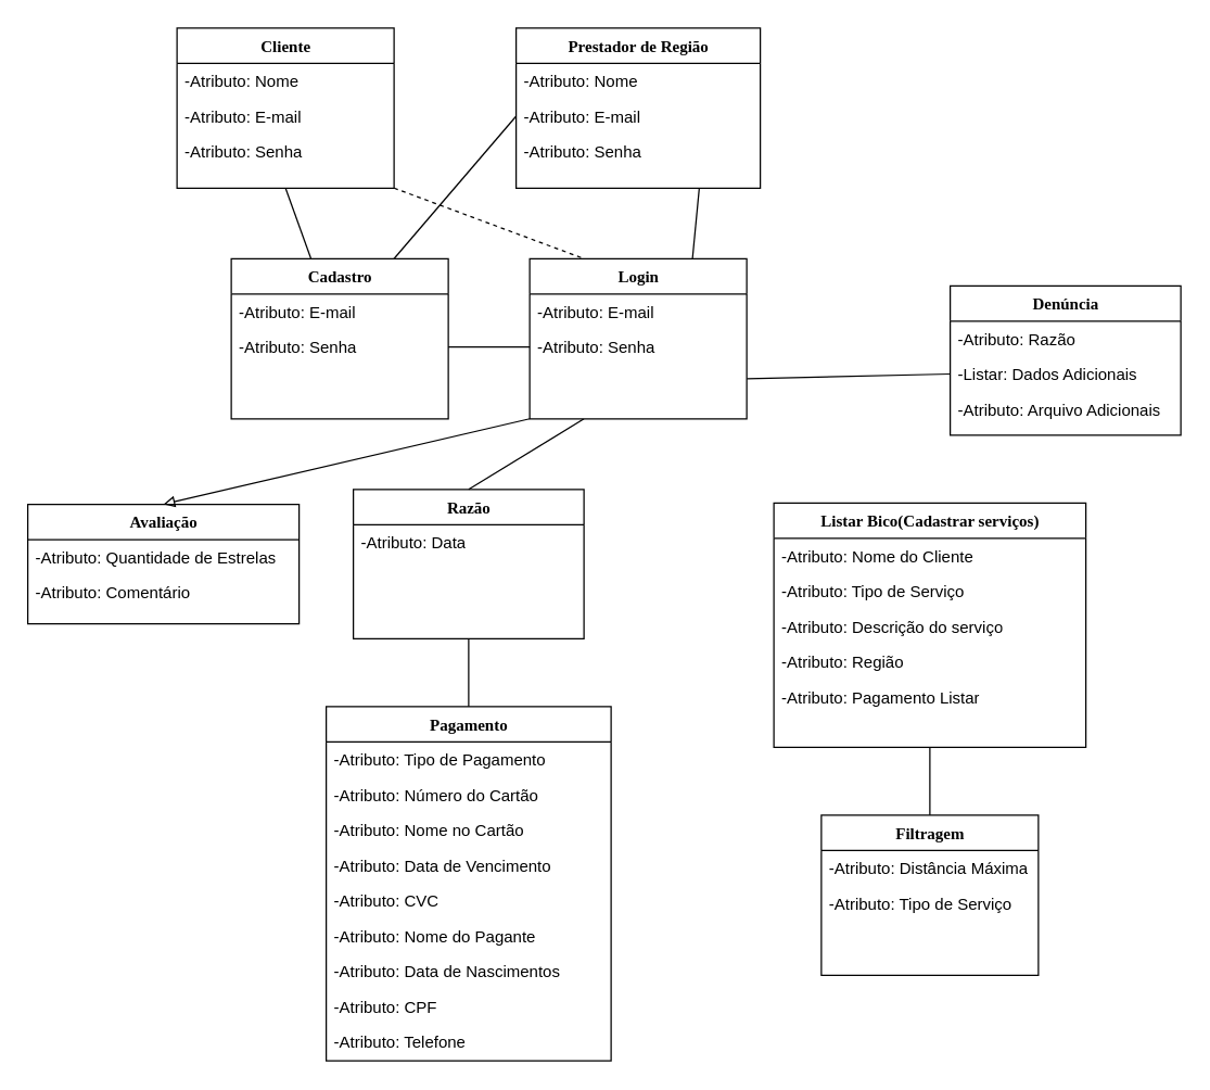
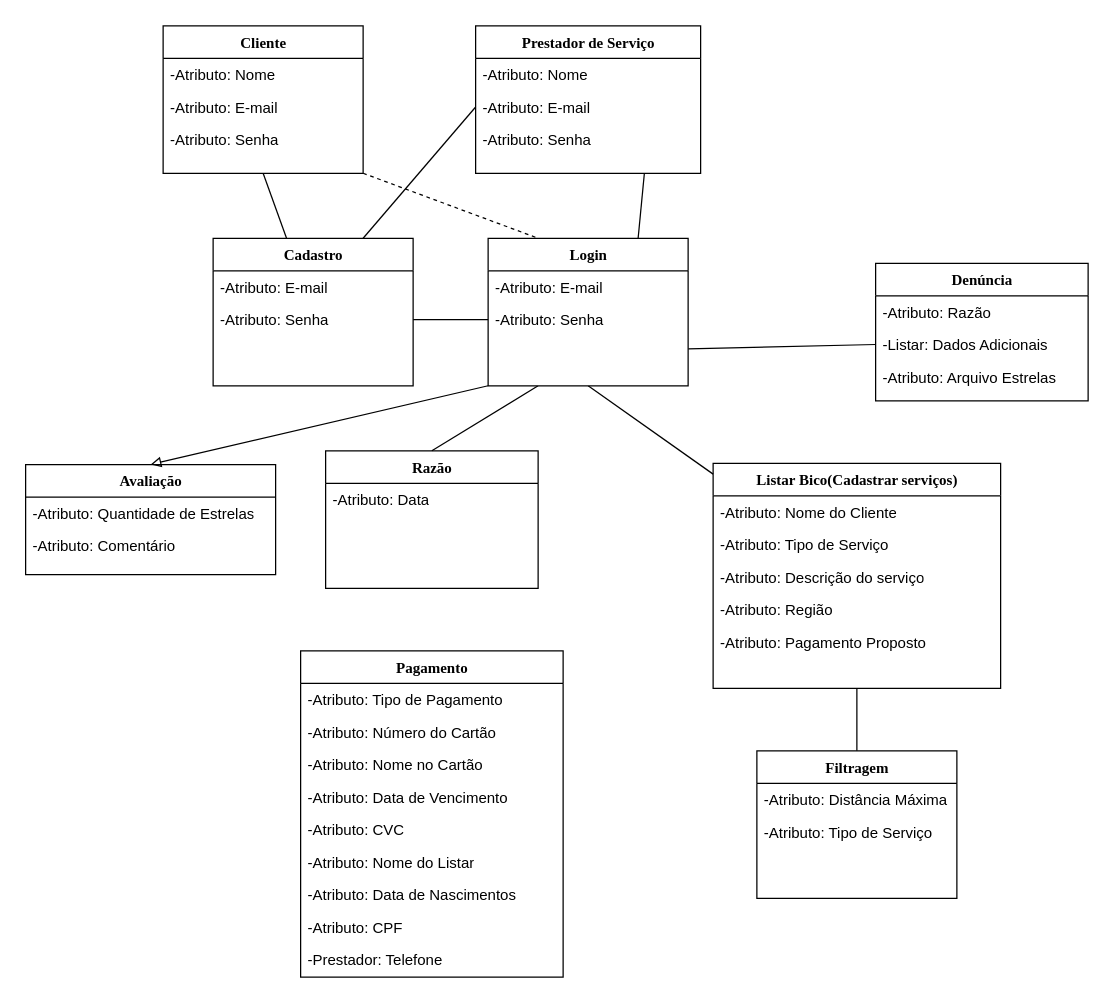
  <mxCell id="0" />
  <mxCell id="1" parent="0" />
  <mxCell id="2" style="rounded=0;orthogonalLoop=1;jettySize=auto;html=1;exitX=0;exitY=1;exitDx=0;exitDy=0;entryX=0.5;entryY=0;entryDx=0;entryDy=0;endArrow=block;endFill=0;" edge="1" parent="1" source="6" target="33"><mxGeometry relative="1" as="geometry" /></mxCell>
+ <mxCell id="3" style="rounded=0;orthogonalLoop=1;jettySize=auto;html=1;exitX=0.5;exitY=1;exitDx=0;exitDy=0;endArrow=none;endFill=0;" edge="1" parent="1" source="6" target="13"><mxGeometry relative="1" as="geometry" /></mxCell>
  <mxCell id="4" style="rounded=0;orthogonalLoop=1;jettySize=auto;html=1;exitX=1;exitY=0.75;exitDx=0;exitDy=0;entryX=0;entryY=0.5;entryDx=0;entryDy=0;endArrow=none;endFill=0;" edge="1" parent="1" source="6" target="21"><mxGeometry relative="1" as="geometry" /></mxCell>
  <mxCell id="5" style="edgeStyle=none;rounded=0;orthogonalLoop=1;jettySize=auto;html=1;exitX=0.25;exitY=1;exitDx=0;exitDy=0;entryX=0.5;entryY=0;entryDx=0;entryDy=0;endArrow=none;endFill=0;" edge="1" parent="1" source="6" target="52"><mxGeometry relative="1" as="geometry" /></mxCell>
  <mxCell id="6" value="Login" style="swimlane;html=1;fontStyle=1;align=center;verticalAlign=top;childLayout=stackLayout;horizontal=1;startSize=26;horizontalStack=0;resizeParent=1;resizeLast=0;collapsible=1;marginBottom=0;swimlaneFillColor=#ffffff;rounded=0;shadow=0;comic=0;labelBackgroundColor=none;strokeWidth=1;fillColor=none;fontFamily=Verdana;fontSize=12" parent="1" vertex="1"><mxGeometry x="390" y="190" width="160" height="118" as="geometry" /></mxCell>
  <mxCell id="7" value="-Atributo: E-mail" style="text;html=1;strokeColor=none;fillColor=none;align=left;verticalAlign=top;spacingLeft=4;spacingRight=4;whiteSpace=wrap;overflow=hidden;rotatable=0;points=[[0,0.5],[1,0.5]];portConstraint=eastwest;" parent="6" vertex="1"><mxGeometry y="26" width="160" height="26" as="geometry" /></mxCell>
  <mxCell id="8" value="-Atributo: Senha" style="text;html=1;strokeColor=none;fillColor=none;align=left;verticalAlign=top;spacingLeft=4;spacingRight=4;whiteSpace=wrap;overflow=hidden;rotatable=0;points=[[0,0.5],[1,0.5]];portConstraint=eastwest;" vertex="1" parent="6"><mxGeometry y="52" width="160" height="26" as="geometry" /></mxCell>
  <mxCell id="9" value="Cadastro" style="swimlane;html=1;fontStyle=1;align=center;verticalAlign=top;childLayout=stackLayout;horizontal=1;startSize=26;horizontalStack=0;resizeParent=1;resizeLast=0;collapsible=1;marginBottom=0;swimlaneFillColor=#ffffff;rounded=0;shadow=0;comic=0;labelBackgroundColor=none;strokeWidth=1;fillColor=none;fontFamily=Verdana;fontSize=12" vertex="1" parent="1"><mxGeometry x="170" y="190" width="160" height="118" as="geometry" /></mxCell>
  <mxCell id="10" value="-Atributo: E-mail" style="text;html=1;strokeColor=none;fillColor=none;align=left;verticalAlign=top;spacingLeft=4;spacingRight=4;whiteSpace=wrap;overflow=hidden;rotatable=0;points=[[0,0.5],[1,0.5]];portConstraint=eastwest;" vertex="1" parent="9"><mxGeometry y="26" width="160" height="26" as="geometry" /></mxCell>
  <mxCell id="11" value="-Atributo: Senha" style="text;html=1;strokeColor=none;fillColor=none;align=left;verticalAlign=top;spacingLeft=4;spacingRight=4;whiteSpace=wrap;overflow=hidden;rotatable=0;points=[[0,0.5],[1,0.5]];portConstraint=eastwest;" vertex="1" parent="9"><mxGeometry y="52" width="160" height="26" as="geometry" /></mxCell>
  <mxCell id="12" style="rounded=0;orthogonalLoop=1;jettySize=auto;html=1;exitX=0.5;exitY=1;exitDx=0;exitDy=0;endArrow=none;endFill=0;" edge="1" parent="1" source="13" target="36"><mxGeometry relative="1" as="geometry" /></mxCell>
  <mxCell id="13" value="Listar Bico(Cadastrar serviços)" style="swimlane;html=1;fontStyle=1;align=center;verticalAlign=top;childLayout=stackLayout;horizontal=1;startSize=26;horizontalStack=0;resizeParent=1;resizeLast=0;collapsible=1;marginBottom=0;swimlaneFillColor=#ffffff;rounded=0;shadow=0;comic=0;labelBackgroundColor=none;strokeWidth=1;fillColor=none;fontFamily=Verdana;fontSize=12" vertex="1" parent="1"><mxGeometry x="570" y="370" width="230" height="180" as="geometry" /></mxCell>
  <mxCell id="14" value="-Atributo: Nome do Cliente" style="text;html=1;strokeColor=none;fillColor=none;align=left;verticalAlign=top;spacingLeft=4;spacingRight=4;whiteSpace=wrap;overflow=hidden;rotatable=0;points=[[0,0.5],[1,0.5]];portConstraint=eastwest;" vertex="1" parent="13"><mxGeometry y="26" width="230" height="26" as="geometry" /></mxCell>
  <mxCell id="15" value="-Atributo: Tipo de Serviço" style="text;html=1;strokeColor=none;fillColor=none;align=left;verticalAlign=top;spacingLeft=4;spacingRight=4;whiteSpace=wrap;overflow=hidden;rotatable=0;points=[[0,0.5],[1,0.5]];portConstraint=eastwest;" vertex="1" parent="13"><mxGeometry y="52" width="230" height="26" as="geometry" /></mxCell>
  <mxCell id="16" value="-Atributo: Descrição do serviço" style="text;html=1;strokeColor=none;fillColor=none;align=left;verticalAlign=top;spacingLeft=4;spacingRight=4;whiteSpace=wrap;overflow=hidden;rotatable=0;points=[[0,0.5],[1,0.5]];portConstraint=eastwest;" vertex="1" parent="13"><mxGeometry y="78" width="230" height="26" as="geometry" /></mxCell>
  <mxCell id="17" value="-Atributo: Região" style="text;html=1;strokeColor=none;fillColor=none;align=left;verticalAlign=top;spacingLeft=4;spacingRight=4;whiteSpace=wrap;overflow=hidden;rotatable=0;points=[[0,0.5],[1,0.5]];portConstraint=eastwest;" vertex="1" parent="13"><mxGeometry y="104" width="230" height="26" as="geometry" /></mxCell>
- <mxCell id="18" value="-Atributo: Pagamento Listar" style="text;html=1;strokeColor=none;fillColor=none;align=left;verticalAlign=top;spacingLeft=4;spacingRight=4;whiteSpace=wrap;overflow=hidden;rotatable=0;points=[[0,0.5],[1,0.5]];portConstraint=eastwest;" vertex="1" parent="13"><mxGeometry y="130" width="230" height="26" as="geometry" /></mxCell>
+ <mxCell id="18" value="-Atributo: Pagamento Proposto" style="text;html=1;strokeColor=none;fillColor=none;align=left;verticalAlign=top;spacingLeft=4;spacingRight=4;whiteSpace=wrap;overflow=hidden;rotatable=0;points=[[0,0.5],[1,0.5]];portConstraint=eastwest;" vertex="1" parent="13"><mxGeometry y="130" width="230" height="26" as="geometry" /></mxCell>
  <mxCell id="19" value="Denúncia" style="swimlane;html=1;fontStyle=1;align=center;verticalAlign=top;childLayout=stackLayout;horizontal=1;startSize=26;horizontalStack=0;resizeParent=1;resizeLast=0;collapsible=1;marginBottom=0;swimlaneFillColor=#ffffff;rounded=0;shadow=0;comic=0;labelBackgroundColor=none;strokeWidth=1;fillColor=none;fontFamily=Verdana;fontSize=12" vertex="1" parent="1"><mxGeometry x="700" y="210" width="170" height="110" as="geometry" /></mxCell>
  <mxCell id="20" value="-Atributo: Razão" style="text;html=1;strokeColor=none;fillColor=none;align=left;verticalAlign=top;spacingLeft=4;spacingRight=4;whiteSpace=wrap;overflow=hidden;rotatable=0;points=[[0,0.5],[1,0.5]];portConstraint=eastwest;" vertex="1" parent="19"><mxGeometry y="26" width="170" height="26" as="geometry" /></mxCell>
  <mxCell id="21" value="-Listar: Dados Adicionais" style="text;html=1;strokeColor=none;fillColor=none;align=left;verticalAlign=top;spacingLeft=4;spacingRight=4;whiteSpace=wrap;overflow=hidden;rotatable=0;points=[[0,0.5],[1,0.5]];portConstraint=eastwest;" vertex="1" parent="19"><mxGeometry y="52" width="170" height="26" as="geometry" /></mxCell>
- <mxCell id="22" value="-Atributo: Arquivo Adicionais" style="text;html=1;strokeColor=none;fillColor=none;align=left;verticalAlign=top;spacingLeft=4;spacingRight=4;whiteSpace=wrap;overflow=hidden;rotatable=0;points=[[0,0.5],[1,0.5]];portConstraint=eastwest;" vertex="1" parent="19"><mxGeometry y="78" width="170" height="26" as="geometry" /></mxCell>
+ <mxCell id="22" value="-Atributo: Arquivo Estrelas" style="text;html=1;strokeColor=none;fillColor=none;align=left;verticalAlign=top;spacingLeft=4;spacingRight=4;whiteSpace=wrap;overflow=hidden;rotatable=0;points=[[0,0.5],[1,0.5]];portConstraint=eastwest;" vertex="1" parent="19"><mxGeometry y="78" width="170" height="26" as="geometry" /></mxCell>
  <mxCell id="23" value="Pagamento" style="swimlane;html=1;fontStyle=1;align=center;verticalAlign=top;childLayout=stackLayout;horizontal=1;startSize=26;horizontalStack=0;resizeParent=1;resizeLast=0;collapsible=1;marginBottom=0;swimlaneFillColor=#ffffff;rounded=0;shadow=0;comic=0;labelBackgroundColor=none;strokeWidth=1;fillColor=none;fontFamily=Verdana;fontSize=12" vertex="1" parent="1"><mxGeometry x="240" y="520" width="210" height="261" as="geometry" /></mxCell>
  <mxCell id="24" value="-Atributo: Tipo de Pagamento" style="text;html=1;strokeColor=none;fillColor=none;align=left;verticalAlign=top;spacingLeft=4;spacingRight=4;whiteSpace=wrap;overflow=hidden;rotatable=0;points=[[0,0.5],[1,0.5]];portConstraint=eastwest;" vertex="1" parent="23"><mxGeometry y="26" width="210" height="26" as="geometry" /></mxCell>
  <mxCell id="25" value="-Atributo: Número do Cartão" style="text;html=1;strokeColor=none;fillColor=none;align=left;verticalAlign=top;spacingLeft=4;spacingRight=4;whiteSpace=wrap;overflow=hidden;rotatable=0;points=[[0,0.5],[1,0.5]];portConstraint=eastwest;" vertex="1" parent="23"><mxGeometry y="52" width="210" height="26" as="geometry" /></mxCell>
  <mxCell id="26" value="-Atributo: Nome no Cartão" style="text;html=1;strokeColor=none;fillColor=none;align=left;verticalAlign=top;spacingLeft=4;spacingRight=4;whiteSpace=wrap;overflow=hidden;rotatable=0;points=[[0,0.5],[1,0.5]];portConstraint=eastwest;" vertex="1" parent="23"><mxGeometry y="78" width="210" height="26" as="geometry" /></mxCell>
  <mxCell id="27" value="-Atributo: Data de Vencimento" style="text;html=1;strokeColor=none;fillColor=none;align=left;verticalAlign=top;spacingLeft=4;spacingRight=4;whiteSpace=wrap;overflow=hidden;rotatable=0;points=[[0,0.5],[1,0.5]];portConstraint=eastwest;" vertex="1" parent="23"><mxGeometry y="104" width="210" height="26" as="geometry" /></mxCell>
  <mxCell id="28" value="-Atributo: CVC" style="text;html=1;strokeColor=none;fillColor=none;align=left;verticalAlign=top;spacingLeft=4;spacingRight=4;whiteSpace=wrap;overflow=hidden;rotatable=0;points=[[0,0.5],[1,0.5]];portConstraint=eastwest;" vertex="1" parent="23"><mxGeometry y="130" width="210" height="26" as="geometry" /></mxCell>
- <mxCell id="29" value="-Atributo: Nome do Pagante" style="text;html=1;strokeColor=none;fillColor=none;align=left;verticalAlign=top;spacingLeft=4;spacingRight=4;whiteSpace=wrap;overflow=hidden;rotatable=0;points=[[0,0.5],[1,0.5]];portConstraint=eastwest;" vertex="1" parent="23"><mxGeometry y="156" width="210" height="26" as="geometry" /></mxCell>
+ <mxCell id="29" value="-Atributo: Nome do Listar" style="text;html=1;strokeColor=none;fillColor=none;align=left;verticalAlign=top;spacingLeft=4;spacingRight=4;whiteSpace=wrap;overflow=hidden;rotatable=0;points=[[0,0.5],[1,0.5]];portConstraint=eastwest;" vertex="1" parent="23"><mxGeometry y="156" width="210" height="26" as="geometry" /></mxCell>
  <mxCell id="30" value="-Atributo: Data de Nascimentos" style="text;html=1;strokeColor=none;fillColor=none;align=left;verticalAlign=top;spacingLeft=4;spacingRight=4;whiteSpace=wrap;overflow=hidden;rotatable=0;points=[[0,0.5],[1,0.5]];portConstraint=eastwest;" vertex="1" parent="23"><mxGeometry y="182" width="210" height="26" as="geometry" /></mxCell>
  <mxCell id="31" value="-Atributo: CPF" style="text;html=1;strokeColor=none;fillColor=none;align=left;verticalAlign=top;spacingLeft=4;spacingRight=4;whiteSpace=wrap;overflow=hidden;rotatable=0;points=[[0,0.5],[1,0.5]];portConstraint=eastwest;" vertex="1" parent="23"><mxGeometry y="208" width="210" height="26" as="geometry" /></mxCell>
- <mxCell id="32" value="-Atributo: Telefone" style="text;html=1;strokeColor=none;fillColor=none;align=left;verticalAlign=top;spacingLeft=4;spacingRight=4;whiteSpace=wrap;overflow=hidden;rotatable=0;points=[[0,0.5],[1,0.5]];portConstraint=eastwest;" vertex="1" parent="23"><mxGeometry y="234" width="210" height="26" as="geometry" /></mxCell>
+ <mxCell id="32" value="-Prestador: Telefone" style="text;html=1;strokeColor=none;fillColor=none;align=left;verticalAlign=top;spacingLeft=4;spacingRight=4;whiteSpace=wrap;overflow=hidden;rotatable=0;points=[[0,0.5],[1,0.5]];portConstraint=eastwest;" vertex="1" parent="23"><mxGeometry y="234" width="210" height="26" as="geometry" /></mxCell>
  <mxCell id="33" value="Avaliação" style="swimlane;html=1;fontStyle=1;align=center;verticalAlign=top;childLayout=stackLayout;horizontal=1;startSize=26;horizontalStack=0;resizeParent=1;resizeLast=0;collapsible=1;marginBottom=0;swimlaneFillColor=#ffffff;rounded=0;shadow=0;comic=0;labelBackgroundColor=none;strokeWidth=1;fillColor=none;fontFamily=Verdana;fontSize=12" vertex="1" parent="1"><mxGeometry x="20" y="371" width="200" height="88" as="geometry" /></mxCell>
  <mxCell id="34" value="-Atributo: Quantidade de Estrelas" style="text;html=1;strokeColor=none;fillColor=none;align=left;verticalAlign=top;spacingLeft=4;spacingRight=4;whiteSpace=wrap;overflow=hidden;rotatable=0;points=[[0,0.5],[1,0.5]];portConstraint=eastwest;" vertex="1" parent="33"><mxGeometry y="26" width="200" height="26" as="geometry" /></mxCell>
  <mxCell id="35" value="-Atributo: Comentário" style="text;html=1;strokeColor=none;fillColor=none;align=left;verticalAlign=top;spacingLeft=4;spacingRight=4;whiteSpace=wrap;overflow=hidden;rotatable=0;points=[[0,0.5],[1,0.5]];portConstraint=eastwest;" vertex="1" parent="33"><mxGeometry y="52" width="200" height="26" as="geometry" /></mxCell>
  <mxCell id="36" value="Filtragem" style="swimlane;html=1;fontStyle=1;align=center;verticalAlign=top;childLayout=stackLayout;horizontal=1;startSize=26;horizontalStack=0;resizeParent=1;resizeLast=0;collapsible=1;marginBottom=0;swimlaneFillColor=#ffffff;rounded=0;shadow=0;comic=0;labelBackgroundColor=none;strokeWidth=1;fillColor=none;fontFamily=Verdana;fontSize=12" vertex="1" parent="1"><mxGeometry x="605" y="600" width="160" height="118" as="geometry" /></mxCell>
  <mxCell id="37" value="-Atributo: Distância Máxima" style="text;html=1;strokeColor=none;fillColor=none;align=left;verticalAlign=top;spacingLeft=4;spacingRight=4;whiteSpace=wrap;overflow=hidden;rotatable=0;points=[[0,0.5],[1,0.5]];portConstraint=eastwest;" vertex="1" parent="36"><mxGeometry y="26" width="160" height="26" as="geometry" /></mxCell>
  <mxCell id="38" value="-Atributo: Tipo de Serviço" style="text;html=1;strokeColor=none;fillColor=none;align=left;verticalAlign=top;spacingLeft=4;spacingRight=4;whiteSpace=wrap;overflow=hidden;rotatable=0;points=[[0,0.5],[1,0.5]];portConstraint=eastwest;" vertex="1" parent="36"><mxGeometry y="52" width="160" height="26" as="geometry" /></mxCell>
  <mxCell id="39" style="rounded=0;orthogonalLoop=1;jettySize=auto;html=1;exitX=0.5;exitY=1;exitDx=0;exitDy=0;endArrow=none;endFill=0;" edge="1" parent="1" source="41" target="9"><mxGeometry relative="1" as="geometry" /></mxCell>
  <mxCell id="40" style="edgeStyle=none;rounded=0;orthogonalLoop=1;jettySize=auto;html=1;exitX=1;exitY=1;exitDx=0;exitDy=0;entryX=0.25;entryY=0;entryDx=0;entryDy=0;endArrow=none;endFill=0;dashed=1;" edge="1" parent="1" source="41" target="6"><mxGeometry relative="1" as="geometry" /></mxCell>
  <mxCell id="41" value="Cliente" style="swimlane;html=1;fontStyle=1;align=center;verticalAlign=top;childLayout=stackLayout;horizontal=1;startSize=26;horizontalStack=0;resizeParent=1;resizeLast=0;collapsible=1;marginBottom=0;swimlaneFillColor=#ffffff;rounded=0;shadow=0;comic=0;labelBackgroundColor=none;strokeWidth=1;fillColor=none;fontFamily=Verdana;fontSize=12" vertex="1" parent="1"><mxGeometry x="130" y="20" width="160" height="118" as="geometry" /></mxCell>
  <mxCell id="42" value="-Atributo: Nome" style="text;html=1;strokeColor=none;fillColor=none;align=left;verticalAlign=top;spacingLeft=4;spacingRight=4;whiteSpace=wrap;overflow=hidden;rotatable=0;points=[[0,0.5],[1,0.5]];portConstraint=eastwest;" vertex="1" parent="41"><mxGeometry y="26" width="160" height="26" as="geometry" /></mxCell>
  <mxCell id="43" value="-Atributo: E-mail" style="text;html=1;strokeColor=none;fillColor=none;align=left;verticalAlign=top;spacingLeft=4;spacingRight=4;whiteSpace=wrap;overflow=hidden;rotatable=0;points=[[0,0.5],[1,0.5]];portConstraint=eastwest;" vertex="1" parent="41"><mxGeometry y="52" width="160" height="26" as="geometry" /></mxCell>
  <mxCell id="44" value="-Atributo: Senha" style="text;html=1;strokeColor=none;fillColor=none;align=left;verticalAlign=top;spacingLeft=4;spacingRight=4;whiteSpace=wrap;overflow=hidden;rotatable=0;points=[[0,0.5],[1,0.5]];portConstraint=eastwest;" vertex="1" parent="41"><mxGeometry y="78" width="160" height="26" as="geometry" /></mxCell>
  <mxCell id="45" style="rounded=0;orthogonalLoop=1;jettySize=auto;html=1;exitX=0.75;exitY=1;exitDx=0;exitDy=0;entryX=0.75;entryY=0;entryDx=0;entryDy=0;endArrow=none;endFill=0;" edge="1" parent="1" source="46" target="6"><mxGeometry relative="1" as="geometry" /></mxCell>
- <mxCell id="46" value="Prestador de Região" style="swimlane;html=1;fontStyle=1;align=center;verticalAlign=top;childLayout=stackLayout;horizontal=1;startSize=26;horizontalStack=0;resizeParent=1;resizeLast=0;collapsible=1;marginBottom=0;swimlaneFillColor=#ffffff;rounded=0;shadow=0;comic=0;labelBackgroundColor=none;strokeWidth=1;fillColor=none;fontFamily=Verdana;fontSize=12" vertex="1" parent="1"><mxGeometry x="380" y="20" width="180" height="118" as="geometry" /></mxCell>
+ <mxCell id="46" value="Prestador de Serviço" style="swimlane;html=1;fontStyle=1;align=center;verticalAlign=top;childLayout=stackLayout;horizontal=1;startSize=26;horizontalStack=0;resizeParent=1;resizeLast=0;collapsible=1;marginBottom=0;swimlaneFillColor=#ffffff;rounded=0;shadow=0;comic=0;labelBackgroundColor=none;strokeWidth=1;fillColor=none;fontFamily=Verdana;fontSize=12" vertex="1" parent="1"><mxGeometry x="380" y="20" width="180" height="118" as="geometry" /></mxCell>
  <mxCell id="47" value="-Atributo: Nome" style="text;html=1;strokeColor=none;fillColor=none;align=left;verticalAlign=top;spacingLeft=4;spacingRight=4;whiteSpace=wrap;overflow=hidden;rotatable=0;points=[[0,0.5],[1,0.5]];portConstraint=eastwest;" vertex="1" parent="46"><mxGeometry y="26" width="180" height="26" as="geometry" /></mxCell>
  <mxCell id="48" value="-Atributo: E-mail" style="text;html=1;strokeColor=none;fillColor=none;align=left;verticalAlign=top;spacingLeft=4;spacingRight=4;whiteSpace=wrap;overflow=hidden;rotatable=0;points=[[0,0.5],[1,0.5]];portConstraint=eastwest;" vertex="1" parent="46"><mxGeometry y="52" width="180" height="26" as="geometry" /></mxCell>
  <mxCell id="49" value="-Atributo: Senha" style="text;html=1;strokeColor=none;fillColor=none;align=left;verticalAlign=top;spacingLeft=4;spacingRight=4;whiteSpace=wrap;overflow=hidden;rotatable=0;points=[[0,0.5],[1,0.5]];portConstraint=eastwest;" vertex="1" parent="46"><mxGeometry y="78" width="180" height="26" as="geometry" /></mxCell>
  <mxCell id="50" style="rounded=0;orthogonalLoop=1;jettySize=auto;html=1;exitX=0;exitY=0.5;exitDx=0;exitDy=0;entryX=0.75;entryY=0;entryDx=0;entryDy=0;endArrow=none;endFill=0;" edge="1" parent="1" source="48" target="9"><mxGeometry relative="1" as="geometry" /></mxCell>
- <mxCell id="51" style="edgeStyle=none;rounded=0;orthogonalLoop=1;jettySize=auto;html=1;exitX=0.5;exitY=1;exitDx=0;exitDy=0;entryX=0.5;entryY=0;entryDx=0;entryDy=0;endArrow=none;endFill=0;" edge="1" parent="1" source="52" target="23"><mxGeometry relative="1" as="geometry" /></mxCell>
  <mxCell id="52" value="Razão" style="swimlane;html=1;fontStyle=1;align=center;verticalAlign=top;childLayout=stackLayout;horizontal=1;startSize=26;horizontalStack=0;resizeParent=1;resizeLast=0;collapsible=1;marginBottom=0;swimlaneFillColor=#ffffff;rounded=0;shadow=0;comic=0;labelBackgroundColor=none;strokeWidth=1;fillColor=none;fontFamily=Verdana;fontSize=12" vertex="1" parent="1"><mxGeometry x="260" y="360" width="170" height="110" as="geometry" /></mxCell>
  <mxCell id="53" value="-Atributo: Data" style="text;html=1;strokeColor=none;fillColor=none;align=left;verticalAlign=top;spacingLeft=4;spacingRight=4;whiteSpace=wrap;overflow=hidden;rotatable=0;points=[[0,0.5],[1,0.5]];portConstraint=eastwest;" vertex="1" parent="52"><mxGeometry y="26" width="170" height="26" as="geometry" /></mxCell>
  <mxCell id="54" style="edgeStyle=none;rounded=0;orthogonalLoop=1;jettySize=auto;html=1;exitX=1;exitY=0.5;exitDx=0;exitDy=0;entryX=0;entryY=0.5;entryDx=0;entryDy=0;endArrow=none;endFill=0;" edge="1" parent="1" source="11" target="8"><mxGeometry relative="1" as="geometry" /></mxCell>
